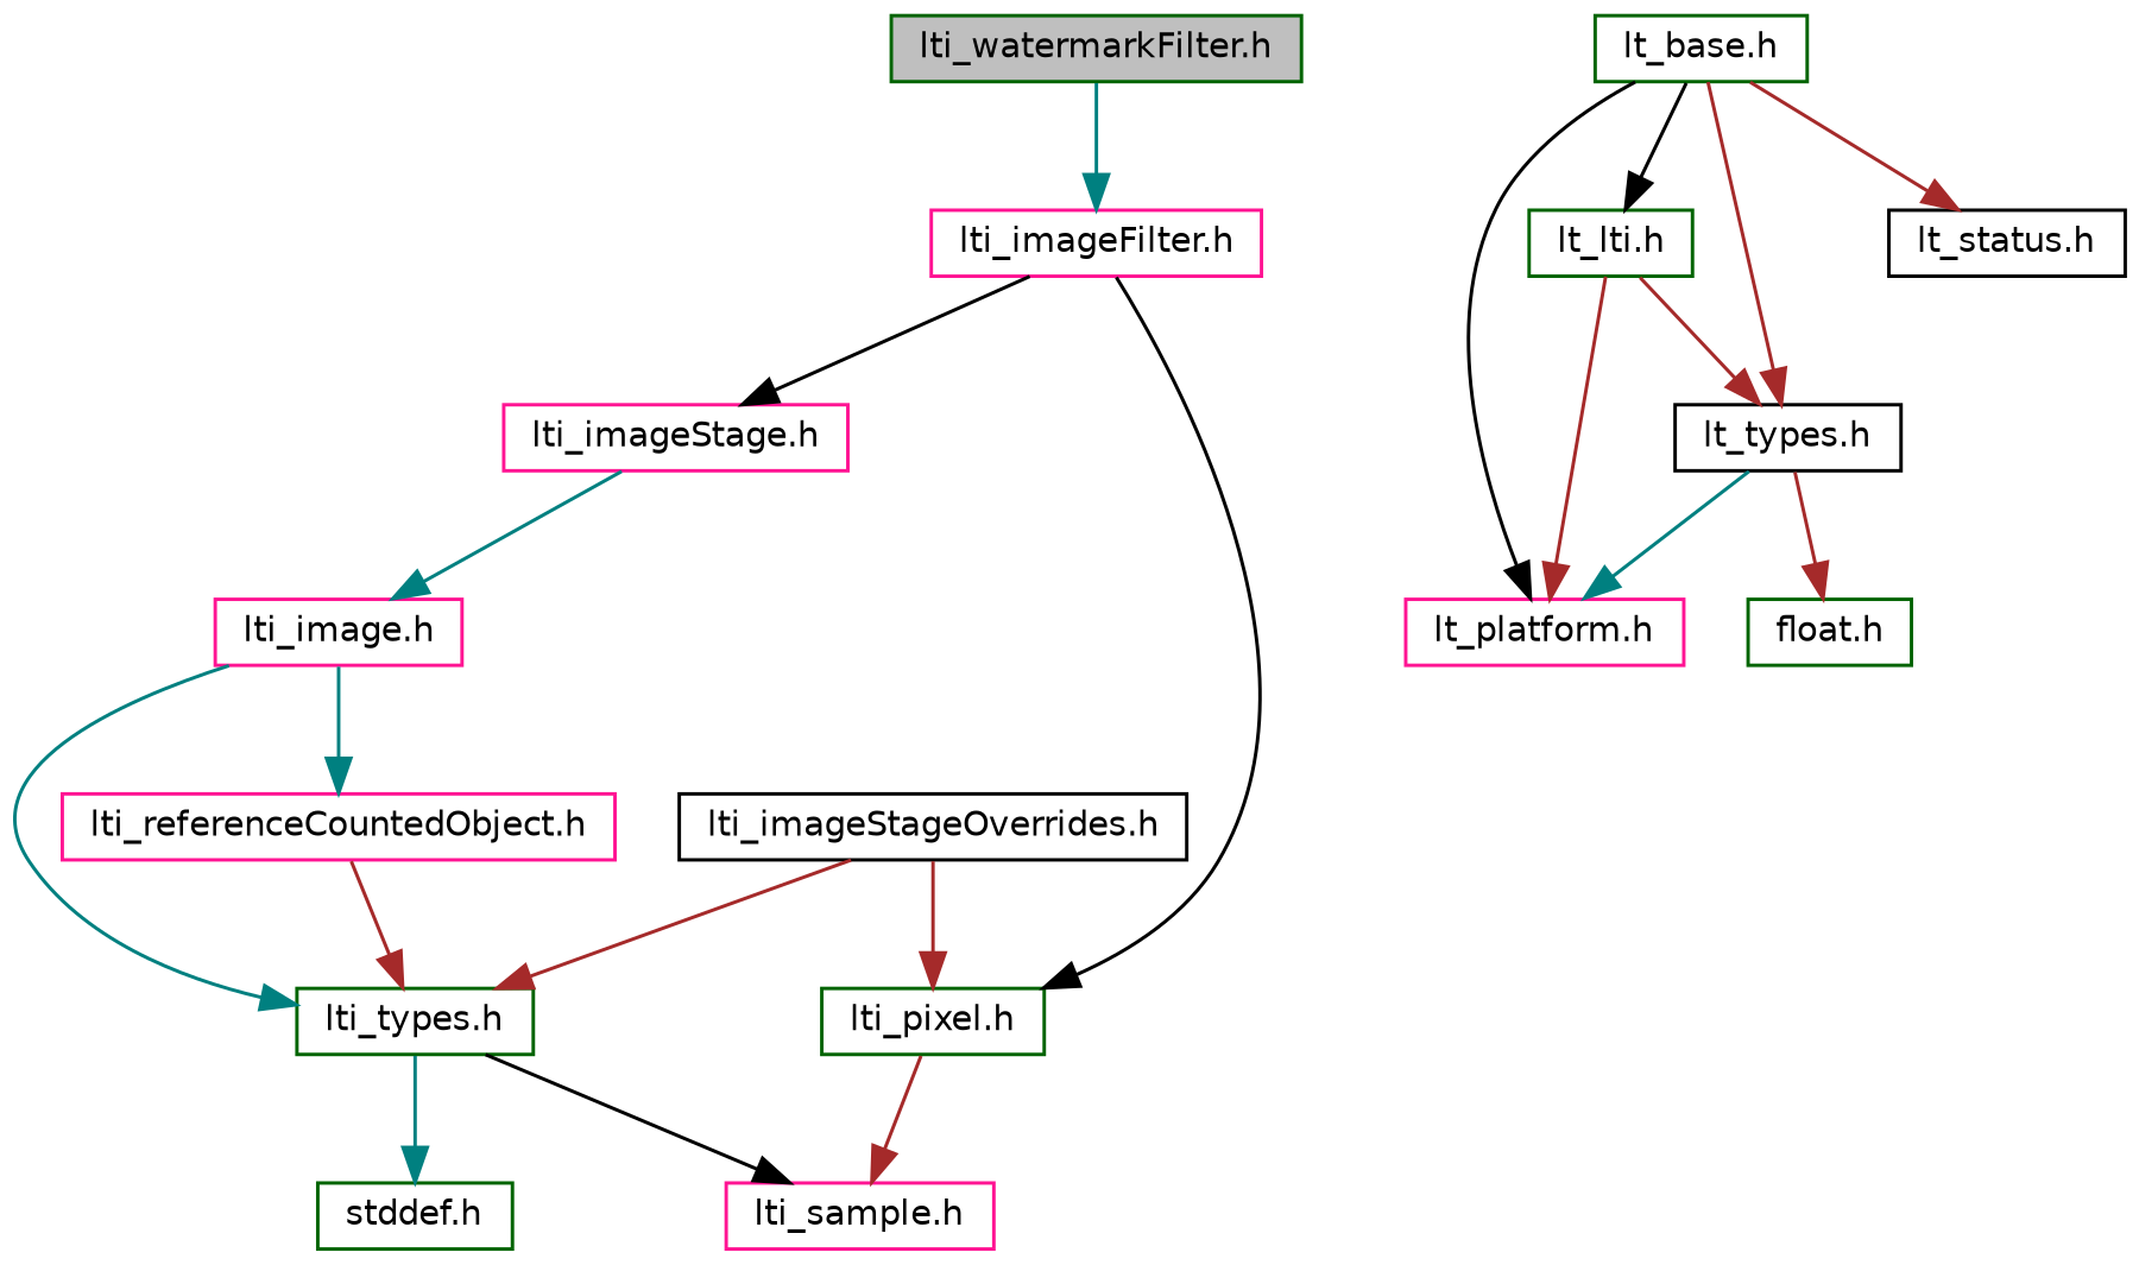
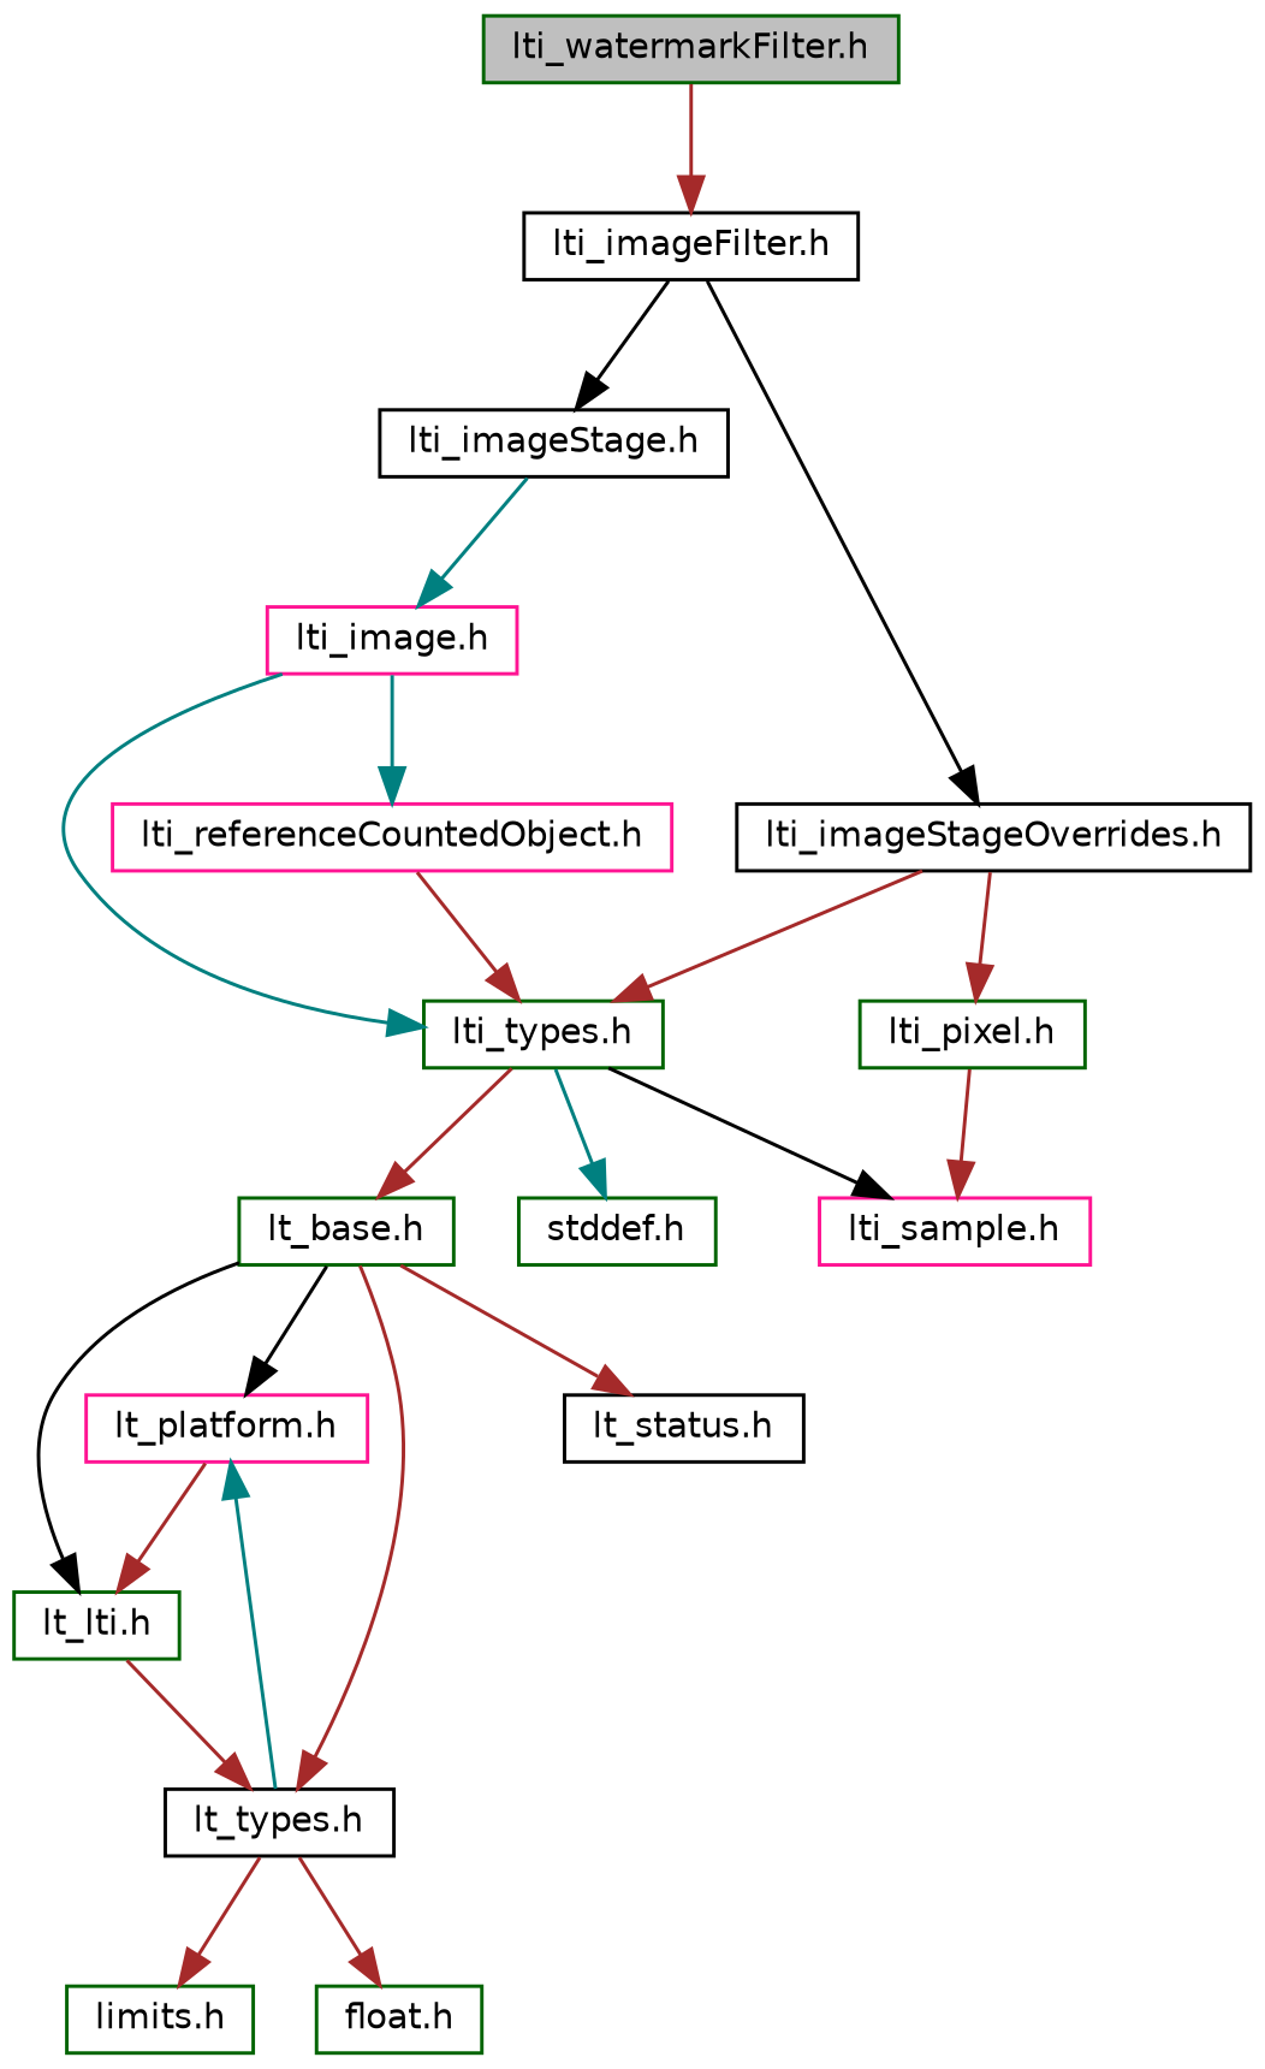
  digraph {
    node [color=darkgreen fontname=Helvetica fontsize=10 shape=record]
    edge [color=brown fontname=Helvetica fontsize=10 labelfontname=Helvetica labelfontsize=10 style=solid]
    n1 [fillcolor=grey75 fontcolor=black height=0.2 label="lti_watermarkFilter.h" style=filled width=0.4]
-   n2 [color=deeppink height=0.2 label="lti_imageFilter.h" width=0.4]
-   n3 [color=deeppink height=0.2 label="lti_imageStage.h" width=0.4]
+   n2 [color=black height=0.2 label="lti_imageFilter.h" width=0.4]
+   n3 [color=black height=0.2 label="lti_imageStage.h" width=0.4]
    n4 [color=black height=0.2 label="lti_imageStageOverrides.h" width=0.4]
    n5 [color=deeppink height=0.2 label="lti_image.h" width=0.4]
    n6 [height=0.2 label="lti_types.h" width=0.4]
    n7 [height=0.2 label="lti_pixel.h" width=0.4]
    n8 [color=deeppink height=0.2 label="lti_referenceCountedObject.h" width=0.4]
    n9 [height=0.2 label="lt_base.h" width=0.4]
    n10 [height=0.2 label="stddef.h" width=0.4]
    n11 [color=deeppink height=0.2 label="lti_sample.h" width=0.4]
    n12 [color=deeppink height=0.2 label="lt_platform.h" width=0.4]
    n13 [height=0.2 label="lt_lti.h" width=0.4]
    n14 [color=black height=0.2 label="lt_types.h" width=0.4]
    n15 [color=black height=0.2 label="lt_status.h" width=0.4]
+   n16 [height=0.2 label="limits.h" width=0.4]
    n17 [height=0.2 label="float.h" width=0.4]
-   n1 -> n2 [color=teal]
+   n1 -> n2
    n2 -> n3 [color=black]
-   n2 -> n7 [color=black]
+   n2 -> n4 [color=black]
    n3 -> n5 [color=teal]
    n4 -> n6
    n4 -> n7
    n5 -> n6 [color=teal]
    n5 -> n8 [color=teal]
+   n6 -> n9
    n6 -> n10 [color=teal]
    n6 -> n11 [color=black]
    n7 -> n11
    n8 -> n6
    n9 -> n12 [color=black]
    n9 -> n13 [color=black]
    n9 -> n14
    n9 -> n15
-   n13 -> n12
+   n12 -> n13
    n13 -> n14
    n14 -> n12 [color=teal]
+   n14 -> n16
    n14 -> n17
  }
